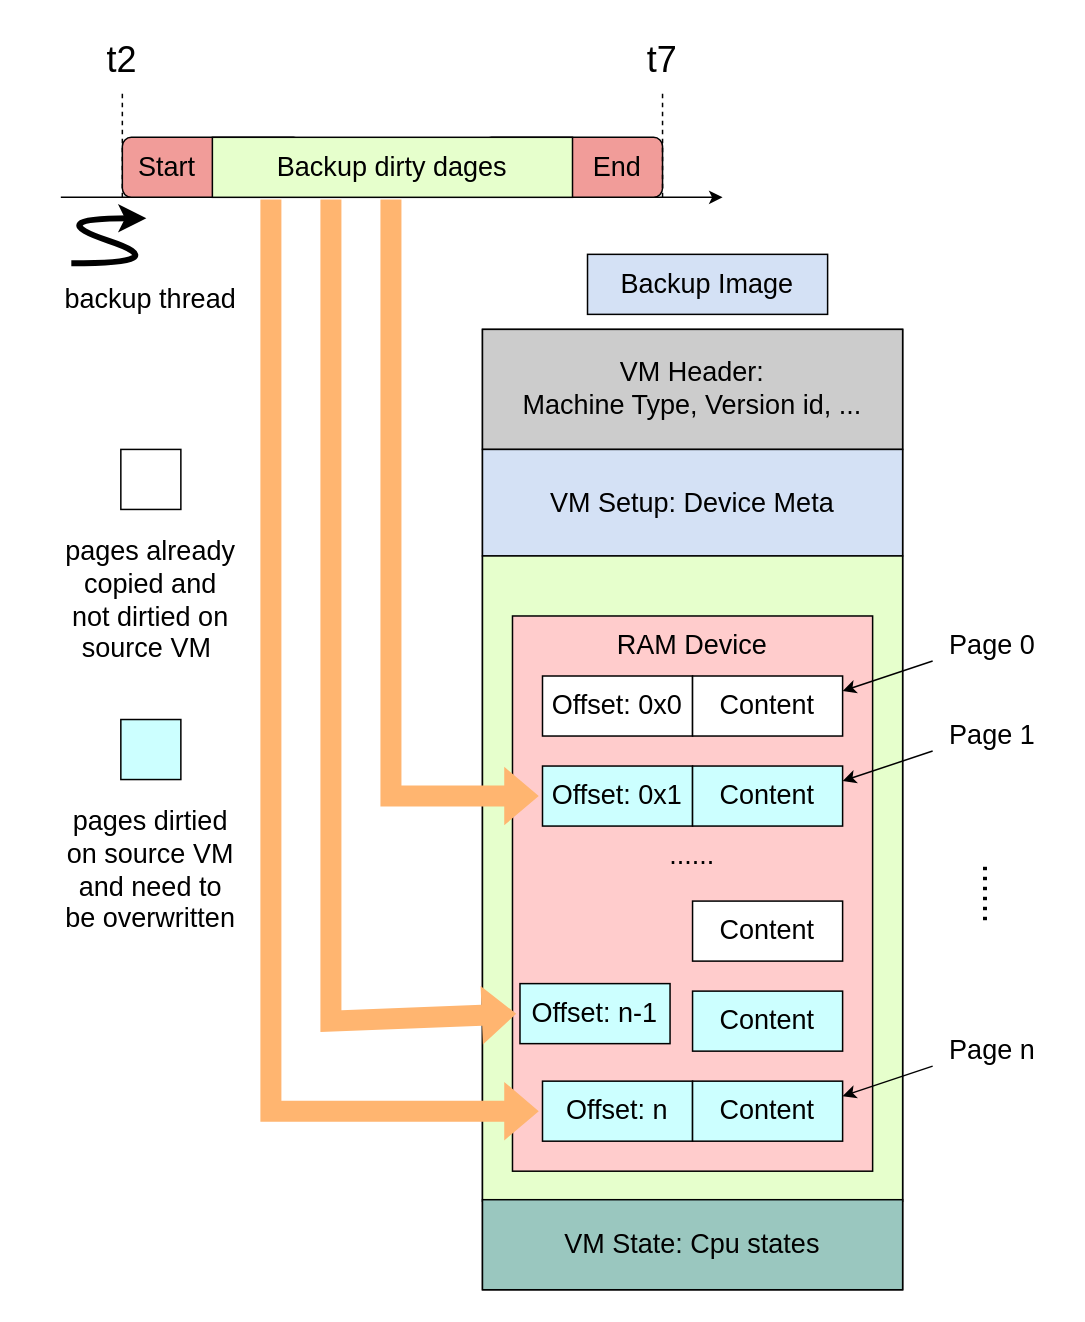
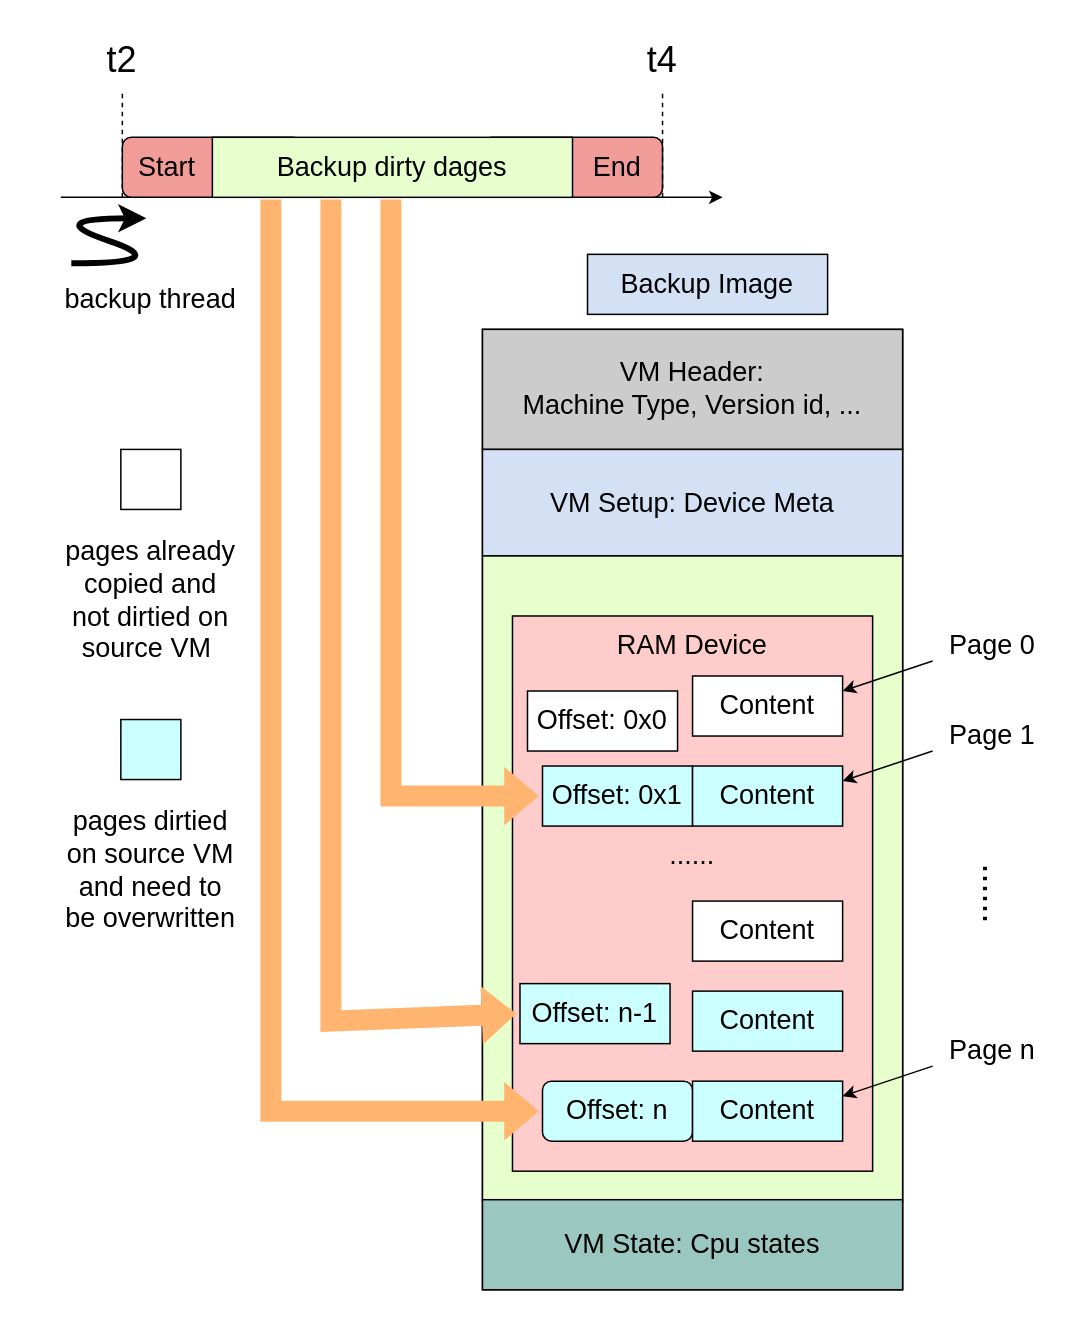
  <mxCell id="0" />
  <mxCell id="1" parent="0" />
  <mxCell id="2" value="" style="rounded=0;whiteSpace=wrap;html=1;" parent="1" vertex="1"><mxGeometry x="321" y="219" width="280" height="640" as="geometry" /></mxCell>
  <mxCell id="3" value="&lt;font style=&quot;font-size: 18px;&quot;&gt;VM Header:&lt;br&gt;Machine Type, Version id, ...&lt;/font&gt;" style="rounded=0;whiteSpace=wrap;html=1;fillColor=#CCCCCC;" parent="1" vertex="1"><mxGeometry x="321" y="219" width="280" height="80" as="geometry" /></mxCell>
  <mxCell id="4" value="&lt;font style=&quot;font-size: 18px;&quot;&gt;VM Setup: Device Meta&lt;br&gt;&lt;/font&gt;" style="rounded=0;whiteSpace=wrap;html=1;fillColor=#d4e1f5;" parent="1" vertex="1"><mxGeometry x="321" y="299" width="280" height="71" as="geometry" /></mxCell>
  <mxCell id="5" value="" style="rounded=0;whiteSpace=wrap;html=1;fillColor=#E6FFCC;" parent="1" vertex="1"><mxGeometry x="321" y="370" width="280" height="430" as="geometry" /></mxCell>
  <mxCell id="6" value="" style="rounded=0;whiteSpace=wrap;html=1;fillColor=#FFCCCC;" parent="1" vertex="1"><mxGeometry x="341" y="410" width="240" height="370" as="geometry" /></mxCell>
- <mxCell id="7" value="&lt;font style=&quot;font-size: 18px;&quot;&gt;Offset: 0x0&lt;/font&gt;" style="rounded=0;whiteSpace=wrap;html=1;" parent="1" vertex="1"><mxGeometry x="361" y="450" width="100" height="40" as="geometry" /></mxCell>
+ <mxCell id="7" value="&lt;font style=&quot;font-size: 18px;&quot;&gt;Offset: 0x0&lt;/font&gt;" style="rounded=0;whiteSpace=wrap;html=1;" parent="1" vertex="1"><mxGeometry x="351" y="460" width="100" height="40" as="geometry" /></mxCell>
  <mxCell id="8" value="&lt;font style=&quot;font-size: 18px;&quot;&gt;Content&lt;/font&gt;" style="rounded=0;whiteSpace=wrap;html=1;" parent="1" vertex="1"><mxGeometry x="461" y="450" width="100" height="40" as="geometry" /></mxCell>
  <mxCell id="9" value="&lt;font style=&quot;font-size: 18px;&quot;&gt;RAM Device&lt;/font&gt;" style="text;html=1;strokeColor=none;fillColor=none;align=center;verticalAlign=middle;whiteSpace=wrap;rounded=0;" parent="1" vertex="1"><mxGeometry x="341" y="410" width="240" height="40" as="geometry" /></mxCell>
  <mxCell id="10" value="&lt;font style=&quot;font-size: 18px;&quot;&gt;Offset: 0x1&lt;/font&gt;" style="rounded=0;whiteSpace=wrap;html=1;fillColor=#CCFFFF;" parent="1" vertex="1"><mxGeometry x="361" y="510" width="100" height="40" as="geometry" /></mxCell>
  <mxCell id="11" value="&lt;font style=&quot;font-size: 18px;&quot;&gt;Content&lt;/font&gt;" style="rounded=0;whiteSpace=wrap;html=1;fillColor=#CCFFFF;" parent="1" vertex="1"><mxGeometry x="461" y="510" width="100" height="40" as="geometry" /></mxCell>
  <mxCell id="12" value="&lt;font style=&quot;font-size: 18px;&quot;&gt;......&lt;/font&gt;" style="text;html=1;strokeColor=none;fillColor=none;align=center;verticalAlign=middle;whiteSpace=wrap;rounded=0;" parent="1" vertex="1"><mxGeometry x="431" y="560" width="60" height="20" as="geometry" /></mxCell>
- <mxCell id="13" value="&lt;font style=&quot;font-size: 18px;&quot;&gt;Offset: n&lt;/font&gt;" style="rounded=0;whiteSpace=wrap;html=1;fillColor=#CCFFFF;" parent="1" vertex="1"><mxGeometry x="361" y="720" width="100" height="40" as="geometry" /></mxCell>
+ <mxCell id="13" value="&lt;font style=&quot;font-size: 18px;&quot;&gt;Offset: n&lt;/font&gt;" style="whiteSpace=wrap;html=1;fillColor=#CCFFFF;rounded=1;" parent="1" vertex="1"><mxGeometry x="361" y="720" width="100" height="40" as="geometry" /></mxCell>
  <mxCell id="14" value="&lt;font style=&quot;font-size: 18px;&quot;&gt;Content&lt;/font&gt;" style="rounded=0;whiteSpace=wrap;html=1;fillColor=#CCFFFF;" parent="1" vertex="1"><mxGeometry x="461" y="720" width="100" height="40" as="geometry" /></mxCell>
  <mxCell id="15" value="&lt;font style=&quot;font-size: 18px;&quot;&gt;VM State: Cpu states&lt;/font&gt;" style="rounded=0;whiteSpace=wrap;html=1;fillColor=#9AC7BF;" parent="1" vertex="1"><mxGeometry x="321" y="799" width="280" height="60" as="geometry" /></mxCell>
  <mxCell id="16" value="&lt;font style=&quot;font-size: 18px;&quot;&gt;Page 0&lt;/font&gt;" style="text;html=1;strokeColor=none;fillColor=none;align=center;verticalAlign=middle;whiteSpace=wrap;rounded=0;" parent="1" vertex="1"><mxGeometry x="621" y="410" width="80" height="40" as="geometry" /></mxCell>
  <mxCell id="17" value="&lt;font style=&quot;font-size: 18px;&quot;&gt;Page 1&lt;/font&gt;" style="text;html=1;strokeColor=none;fillColor=none;align=center;verticalAlign=middle;whiteSpace=wrap;rounded=0;" parent="1" vertex="1"><mxGeometry x="621" y="470" width="80" height="40" as="geometry" /></mxCell>
  <mxCell id="18" value="&lt;font style=&quot;font-size: 18px;&quot;&gt;Page n&lt;/font&gt;" style="text;html=1;strokeColor=none;fillColor=none;align=center;verticalAlign=middle;whiteSpace=wrap;rounded=0;" parent="1" vertex="1"><mxGeometry x="621" y="680" width="80" height="40" as="geometry" /></mxCell>
  <mxCell id="19" value="" style="endArrow=classic;html=1;rounded=0;exitX=0;exitY=0.75;exitDx=0;exitDy=0;entryX=1;entryY=0.25;entryDx=0;entryDy=0;" parent="1" source="16" target="8" edge="1"><mxGeometry width="50" height="50" relative="1" as="geometry"><mxPoint x="771" y="420" as="sourcePoint" /><mxPoint x="711" y="480" as="targetPoint" /></mxGeometry></mxCell>
  <mxCell id="20" value="" style="endArrow=classic;html=1;rounded=0;exitX=0;exitY=0.75;exitDx=0;exitDy=0;entryX=1;entryY=0.25;entryDx=0;entryDy=0;" parent="1" edge="1"><mxGeometry width="50" height="50" relative="1" as="geometry"><mxPoint x="621" y="500" as="sourcePoint" /><mxPoint x="561" y="520" as="targetPoint" /></mxGeometry></mxCell>
  <mxCell id="21" value="" style="endArrow=classic;html=1;rounded=0;exitX=0;exitY=0.75;exitDx=0;exitDy=0;entryX=1;entryY=0.25;entryDx=0;entryDy=0;" parent="1" edge="1"><mxGeometry width="50" height="50" relative="1" as="geometry"><mxPoint x="621" y="710" as="sourcePoint" /><mxPoint x="561" y="730" as="targetPoint" /></mxGeometry></mxCell>
  <mxCell id="22" value="" style="endArrow=classic;html=1;rounded=0;" parent="1" edge="1"><mxGeometry width="50" height="50" relative="1" as="geometry"><mxPoint x="40" y="131" as="sourcePoint" /><mxPoint x="481" y="131" as="targetPoint" /></mxGeometry></mxCell>
  <mxCell id="23" value="" style="endArrow=none;html=1;rounded=0;dashed=1;" parent="1" edge="1"><mxGeometry width="50" height="50" relative="1" as="geometry"><mxPoint x="81" y="131" as="sourcePoint" /><mxPoint x="81" y="60" as="targetPoint" /></mxGeometry></mxCell>
  <mxCell id="24" value="&lt;font style=&quot;font-size: 18px;&quot;&gt;backup thread&lt;/font&gt;" style="text;html=1;strokeColor=none;fillColor=none;align=center;verticalAlign=middle;whiteSpace=wrap;rounded=0;" parent="1" vertex="1"><mxGeometry x="20" y="179" width="160" height="40" as="geometry" /></mxCell>
  <mxCell id="25" value="" style="rounded=1;whiteSpace=wrap;html=1;fillColor=#F19C99;" parent="1" vertex="1"><mxGeometry x="81" y="91" width="120" height="40" as="geometry" /></mxCell>
  <mxCell id="26" value="&lt;font style=&quot;font-size: 18px;&quot;&gt;Start&lt;/font&gt;" style="text;html=1;strokeColor=none;fillColor=none;align=center;verticalAlign=middle;whiteSpace=wrap;rounded=0;" parent="1" vertex="1"><mxGeometry x="81" y="96" width="60" height="30" as="geometry" /></mxCell>
  <mxCell id="27" value="" style="rounded=1;whiteSpace=wrap;html=1;fontSize=18;fillColor=#F19C99;" parent="1" vertex="1"><mxGeometry x="321" y="91" width="120" height="40" as="geometry" /></mxCell>
  <mxCell id="28" value="&lt;font style=&quot;font-size: 18px;&quot;&gt;End&lt;/font&gt;" style="text;html=1;strokeColor=none;fillColor=none;align=center;verticalAlign=middle;whiteSpace=wrap;rounded=0;" parent="1" vertex="1"><mxGeometry x="381" y="96" width="60" height="30" as="geometry" /></mxCell>
  <mxCell id="29" value="Backup dirty dages" style="rounded=0;whiteSpace=wrap;html=1;fontSize=18;fillColor=#E6FFCC;" parent="1" vertex="1"><mxGeometry x="141" y="91" width="240" height="40" as="geometry" /></mxCell>
  <mxCell id="30" value="" style="curved=1;endArrow=classic;html=1;rounded=0;strokeWidth=4;" parent="1" edge="1"><mxGeometry width="50" height="50" relative="1" as="geometry"><mxPoint x="47" y="175" as="sourcePoint" /><mxPoint x="97" y="145" as="targetPoint" /><Array as="points"><mxPoint x="117" y="175" /><mxPoint x="27" y="145" /></Array></mxGeometry></mxCell>
  <mxCell id="31" value="&lt;span style=&quot;font-size: 24px;&quot;&gt;t2&lt;/span&gt;" style="text;html=1;strokeColor=none;fillColor=none;align=center;verticalAlign=middle;whiteSpace=wrap;rounded=0;" parent="1" vertex="1"><mxGeometry x="61" y="20" width="40" height="40" as="geometry" /></mxCell>
  <mxCell id="32" value="Backup Image" style="text;html=1;strokeColor=default;fillColor=#D4E1F5;align=center;verticalAlign=middle;whiteSpace=wrap;rounded=0;fontSize=18;" parent="1" vertex="1"><mxGeometry x="391" y="169" width="160" height="40" as="geometry" /></mxCell>
  <mxCell id="33" value="" style="shape=flexArrow;endArrow=classic;html=1;rounded=0;entryX=0;entryY=0.5;entryDx=0;entryDy=0;strokeColor=none;fillColor=#FFB570;strokeWidth=5;" parent="1" target="13" edge="1"><mxGeometry width="50" height="50" relative="1" as="geometry"><mxPoint x="180" y="130" as="sourcePoint" /><mxPoint x="440" y="829" as="targetPoint" /><Array as="points"><mxPoint x="180" y="740" /></Array></mxGeometry></mxCell>
  <mxCell id="34" value="&lt;font style=&quot;font-size: 18px;&quot;&gt;Content&lt;/font&gt;" style="rounded=0;whiteSpace=wrap;html=1;" parent="1" vertex="1"><mxGeometry x="461" y="600" width="100" height="40" as="geometry" /></mxCell>
  <mxCell id="35" value="&lt;span style=&quot;font-size: 18px;&quot;&gt;Offset: n-1&lt;/span&gt;" style="rounded=0;whiteSpace=wrap;html=1;fillColor=#CCFFFF;" parent="1" vertex="1"><mxGeometry x="346" y="655" width="100" height="40" as="geometry" /></mxCell>
  <mxCell id="36" value="&lt;font style=&quot;font-size: 18px;&quot;&gt;Content&lt;/font&gt;" style="rounded=0;whiteSpace=wrap;html=1;fillColor=#CCFFFF;" parent="1" vertex="1"><mxGeometry x="461" y="660" width="100" height="40" as="geometry" /></mxCell>
  <mxCell id="37" value="" style="shape=flexArrow;endArrow=classic;html=1;rounded=0;entryX=0;entryY=0.5;entryDx=0;entryDy=0;strokeColor=none;fillColor=#FFB570;strokeWidth=5;" parent="1" target="35" edge="1"><mxGeometry width="50" height="50" relative="1" as="geometry"><mxPoint x="220" y="130" as="sourcePoint" /><mxPoint x="401" y="740" as="targetPoint" /><Array as="points"><mxPoint x="220" y="680" /></Array></mxGeometry></mxCell>
  <mxCell id="38" value="" style="shape=flexArrow;endArrow=classic;html=1;rounded=0;entryX=0;entryY=0.5;entryDx=0;entryDy=0;strokeColor=none;fillColor=#FFB570;strokeWidth=5;" parent="1" target="10" edge="1"><mxGeometry width="50" height="50" relative="1" as="geometry"><mxPoint x="260" y="130" as="sourcePoint" /><mxPoint x="441" y="740" as="targetPoint" /><Array as="points"><mxPoint x="260" y="530" /></Array></mxGeometry></mxCell>
  <mxCell id="39" value="" style="rounded=0;whiteSpace=wrap;html=1;" parent="1" vertex="1"><mxGeometry x="80" y="299" width="40" height="40" as="geometry" /></mxCell>
  <mxCell id="40" value="" style="rounded=0;whiteSpace=wrap;html=1;fillColor=#CCFFFF;" parent="1" vertex="1"><mxGeometry x="80" y="479" width="40" height="40" as="geometry" /></mxCell>
  <mxCell id="41" value="&lt;font style=&quot;font-size: 18px;&quot;&gt;pages already copied and not dirtied on source VM&amp;nbsp;&lt;/font&gt;" style="text;html=1;strokeColor=none;fillColor=none;align=center;verticalAlign=middle;whiteSpace=wrap;rounded=0;" parent="1" vertex="1"><mxGeometry x="40" y="360" width="120" height="80" as="geometry" /></mxCell>
  <mxCell id="42" value="&lt;font style=&quot;font-size: 18px;&quot;&gt;pages dirtied on source VM and need to be overwritten&lt;/font&gt;" style="text;html=1;strokeColor=none;fillColor=none;align=center;verticalAlign=middle;whiteSpace=wrap;rounded=0;" parent="1" vertex="1"><mxGeometry x="40" y="540" width="120" height="80" as="geometry" /></mxCell>
  <mxCell id="43" value="&lt;font style=&quot;font-size: 24px;&quot;&gt;......&lt;/font&gt;" style="text;html=1;strokeColor=none;fillColor=none;align=center;verticalAlign=middle;whiteSpace=wrap;rounded=0;rotation=90;" parent="1" vertex="1"><mxGeometry x="632.5" y="566.25" width="61" height="57.5" as="geometry" /></mxCell>
  <mxCell id="44" value="" style="endArrow=none;html=1;rounded=0;dashed=1;" parent="1" edge="1"><mxGeometry width="50" height="50" relative="1" as="geometry"><mxPoint x="441" y="131" as="sourcePoint" /><mxPoint x="441" y="60" as="targetPoint" /></mxGeometry></mxCell>
- <mxCell id="45" value="&lt;span style=&quot;font-size: 24px;&quot;&gt;t7&lt;/span&gt;" style="text;html=1;strokeColor=none;fillColor=none;align=center;verticalAlign=middle;whiteSpace=wrap;rounded=0;" parent="1" vertex="1"><mxGeometry x="421" y="20" width="40" height="40" as="geometry" /></mxCell>
+ <mxCell id="45" value="&lt;span style=&quot;font-size: 24px;&quot;&gt;t4&lt;/span&gt;" style="text;html=1;strokeColor=none;fillColor=none;align=center;verticalAlign=middle;whiteSpace=wrap;rounded=0;" parent="1" vertex="1"><mxGeometry x="421" y="20" width="40" height="40" as="geometry" /></mxCell>
